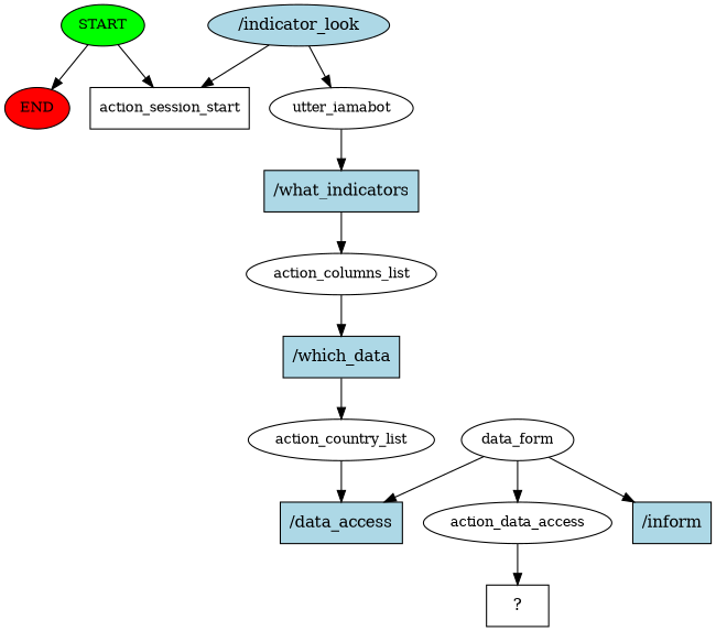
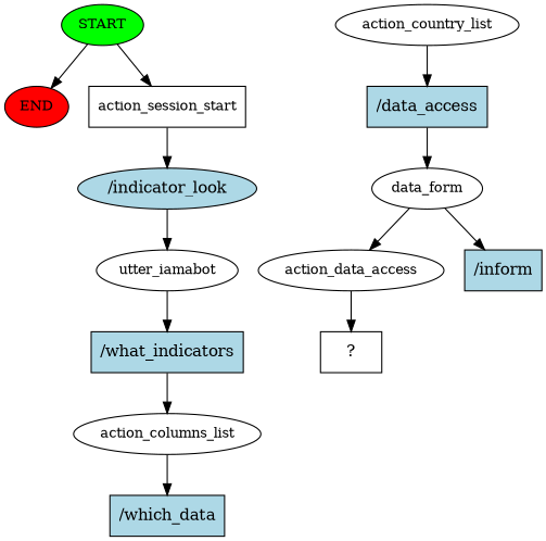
  digraph {
    node [fontsize=12]
    n1 [fillcolor=green label=START style=filled]
    n2 [fillcolor=red label=END style=filled]
    n3 [label=action_session_start shape=box]
    n4 [fillcolor=lightblue label="/indicator_look" shape=ellipse style=filled fontsize=""]
    n5 [label=utter_iamabot]
    n6 [fillcolor=lightblue label="/what_indicators" shape=rect style=filled fontsize=""]
    n7 [label=action_columns_list]
    n8 [fillcolor=lightblue label="/which_data" shape=rect style=filled fontsize=""]
    n9 [label=action_country_list]
    n10 [fillcolor=lightblue label="/data_access" shape=rect style=filled fontsize=""]
    n11 [label=data_form]
    n12 [label=action_data_access]
    n13 [fillcolor=lightblue label="/inform" shape=rect style=filled fontsize=""]
    n14 [label="  ?  " shape=rect fontsize=""]
    n1 -> n2
    n1 -> n3
-   n4 -> n3
+   n3 -> n4
    n4 -> n5
    n5 -> n6
    n6 -> n7
    n7 -> n8
-   n8 -> n9
    n9 -> n10
-   n11 -> n10
+   n10 -> n11
    n11 -> n12
    n11 -> n13
    n12 -> n14
  }
